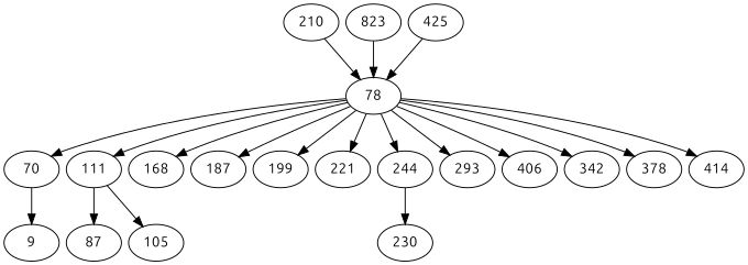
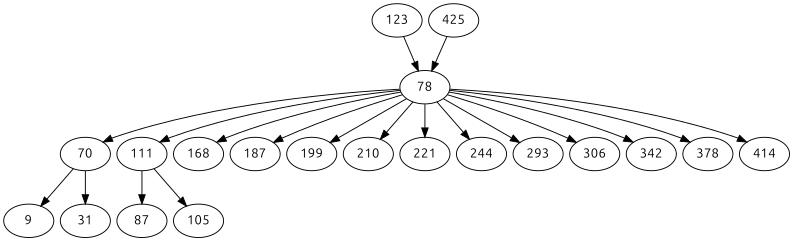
  digraph {
    fontname=Ubuntu
    nodesep=0.1
    node [fixedsize=false fontname=Ubuntu]
    edge [fontname=Ubuntu]
    n1 [label=9]
+   n2 [label=31]
    n3 [label=70]
    n4 [label=78]
    n5 [label=111]
    n6 [label=168]
    n7 [label=187]
    n8 [label=199]
    n9 [label=210]
    n10 [label=221]
    n11 [label=244]
    n12 [label=293]
-   n13 [label=406]
+   n13 [label=306]
    n14 [label=342]
    n15 [label=378]
    n16 [label=414]
    n17 [label=87]
    n18 [label=105]
-   n19 [label=823]
-   n20 [label=230]
+   n19 [label=123]
    n21 [label=425]
    n3 -> n1
+   n3 -> n2
    n4 -> n3
    n4 -> n5
    n4 -> n6
    n4 -> n7
    n4 -> n8
-   n9 -> n4
+   n4 -> n9
    n4 -> n10
    n4 -> n11
    n4 -> n12
    n4 -> n13
    n4 -> n14
    n4 -> n15
    n4 -> n16
    n5 -> n17
    n5 -> n18
-   n11 -> n20
    n19 -> n4
    n21 -> n4
  }
